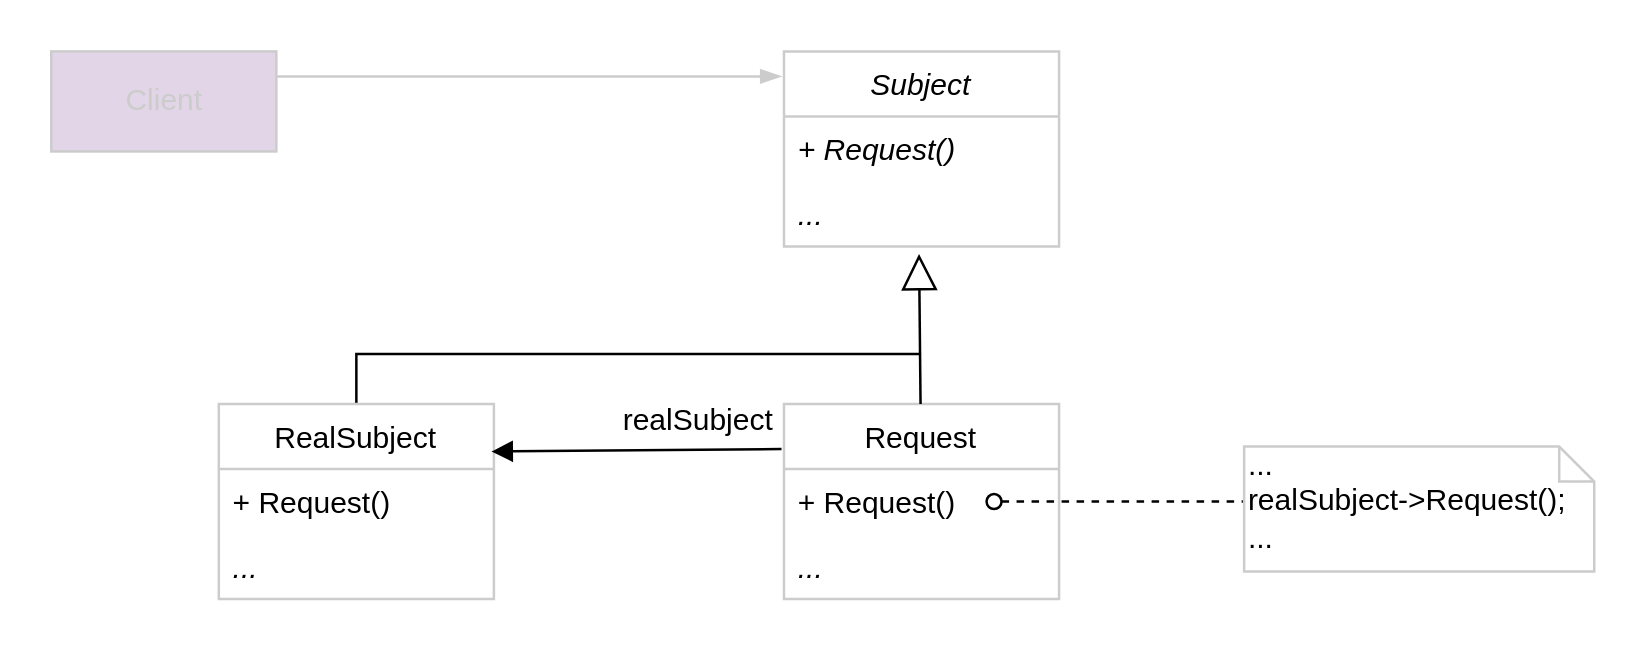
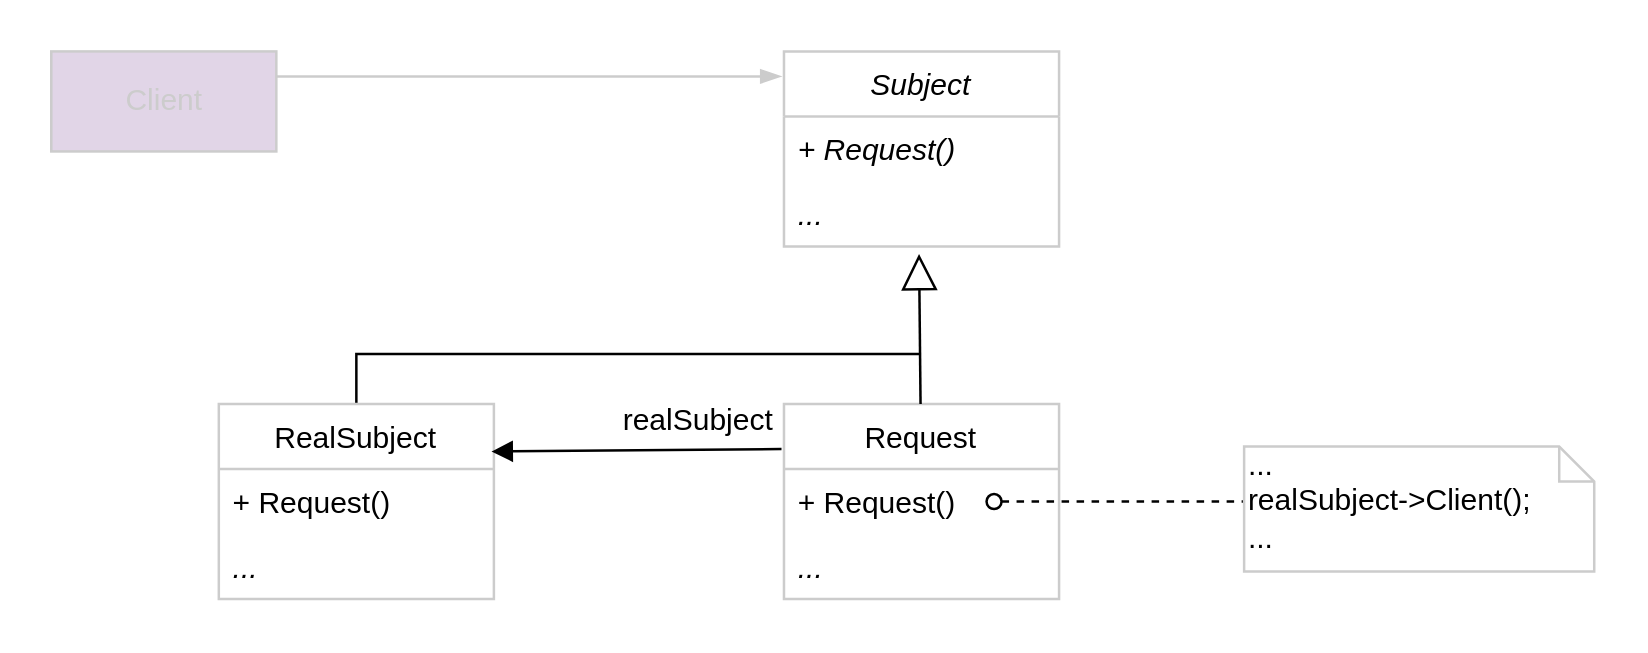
  <mxCell id="0" />
  <mxCell id="1" parent="0" />
  <mxCell id="2" style="edgeStyle=none;rounded=0;orthogonalLoop=1;jettySize=auto;html=1;exitX=1;exitY=0.25;exitDx=0;exitDy=0;startArrow=none;startFill=0;endArrow=blockThin;endFill=1;strokeColor=#CCCCCC;" edge="1" parent="1"><mxGeometry relative="1" as="geometry"><mxPoint x="110" y="30" as="sourcePoint" /><mxPoint x="312" y="30" as="targetPoint" /></mxGeometry></mxCell>
  <mxCell id="3" value="&lt;font color=&quot;#cccccc&quot;&gt;Client&lt;/font&gt;" style="html=1;strokeColor=#CCCCCC;fillColor=#e1d5e7;" vertex="1" parent="1"><mxGeometry x="20" y="20" width="90" height="40" as="geometry" /></mxCell>
  <mxCell id="4" value="Subject" style="swimlane;fontStyle=2;childLayout=stackLayout;horizontal=1;startSize=26;fillColor=none;horizontalStack=0;resizeParent=1;resizeParentMax=0;resizeLast=0;collapsible=1;marginBottom=0;strokeColor=#CCCCCC;" vertex="1" parent="1"><mxGeometry x="313" y="20" width="110" height="78" as="geometry" /></mxCell>
  <mxCell id="5" value="+ Request()" style="text;strokeColor=none;fillColor=none;align=left;verticalAlign=top;spacingLeft=4;spacingRight=4;overflow=hidden;rotatable=0;points=[[0,0.5],[1,0.5]];portConstraint=eastwest;fontStyle=2" vertex="1" parent="4"><mxGeometry y="26" width="110" height="26" as="geometry" /></mxCell>
  <mxCell id="6" value="..." style="text;strokeColor=none;fillColor=none;align=left;verticalAlign=top;spacingLeft=4;spacingRight=4;overflow=hidden;rotatable=0;points=[[0,0.5],[1,0.5]];portConstraint=eastwest;fontStyle=2" vertex="1" parent="4"><mxGeometry y="52" width="110" height="26" as="geometry" /></mxCell>
  <mxCell id="7" value="Request" style="swimlane;fontStyle=0;childLayout=stackLayout;horizontal=1;startSize=26;fillColor=none;horizontalStack=0;resizeParent=1;resizeParentMax=0;resizeLast=0;collapsible=1;marginBottom=0;strokeColor=#CCCCCC;" vertex="1" parent="1"><mxGeometry x="313" y="161" width="110" height="78" as="geometry" /></mxCell>
  <mxCell id="8" value="+ Request()" style="text;strokeColor=none;fillColor=none;align=left;verticalAlign=top;spacingLeft=4;spacingRight=4;overflow=hidden;rotatable=0;points=[[0,0.5],[1,0.5]];portConstraint=eastwest;fontStyle=0" vertex="1" parent="7"><mxGeometry y="26" width="110" height="26" as="geometry" /></mxCell>
  <mxCell id="9" value="..." style="text;strokeColor=none;fillColor=none;align=left;verticalAlign=top;spacingLeft=4;spacingRight=4;overflow=hidden;rotatable=0;points=[[0,0.5],[1,0.5]];portConstraint=eastwest;fontStyle=2" vertex="1" parent="7"><mxGeometry y="52" width="110" height="26" as="geometry" /></mxCell>
  <mxCell id="10" style="edgeStyle=none;rounded=0;orthogonalLoop=1;jettySize=auto;html=1;exitX=0.5;exitY=0;exitDx=0;exitDy=0;startArrow=none;startFill=0;endArrow=none;endFill=0;" edge="1" parent="1" source="11"><mxGeometry relative="1" as="geometry"><mxPoint x="367" y="141" as="targetPoint" /><Array as="points"><mxPoint x="142" y="141" /></Array></mxGeometry></mxCell>
  <mxCell id="11" value="RealSubject" style="swimlane;fontStyle=0;childLayout=stackLayout;horizontal=1;startSize=26;fillColor=none;horizontalStack=0;resizeParent=1;resizeParentMax=0;resizeLast=0;collapsible=1;marginBottom=0;strokeColor=#CCCCCC;" vertex="1" parent="1"><mxGeometry x="87" y="161" width="110" height="78" as="geometry" /></mxCell>
  <mxCell id="12" value="+ Request()" style="text;strokeColor=none;fillColor=none;align=left;verticalAlign=top;spacingLeft=4;spacingRight=4;overflow=hidden;rotatable=0;points=[[0,0.5],[1,0.5]];portConstraint=eastwest;fontStyle=0" vertex="1" parent="11"><mxGeometry y="26" width="110" height="26" as="geometry" /></mxCell>
  <mxCell id="13" value="..." style="text;strokeColor=none;fillColor=none;align=left;verticalAlign=top;spacingLeft=4;spacingRight=4;overflow=hidden;rotatable=0;points=[[0,0.5],[1,0.5]];portConstraint=eastwest;fontStyle=2" vertex="1" parent="11"><mxGeometry y="52" width="110" height="26" as="geometry" /></mxCell>
  <mxCell id="14" value="" style="endArrow=none;startArrow=block;endFill=0;startFill=1;html=1;exitX=0.973;exitY=-0.077;exitDx=0;exitDy=0;exitPerimeter=0;" edge="1" parent="1"><mxGeometry width="160" relative="1" as="geometry"><mxPoint x="196.03" y="179.998" as="sourcePoint" /><mxPoint x="312" y="179" as="targetPoint" /></mxGeometry></mxCell>
  <mxCell id="15" value="realSubject" style="text;html=1;resizable=0;points=[];autosize=1;align=left;verticalAlign=top;spacingTop=-4;" vertex="1" parent="1"><mxGeometry x="247" y="158" width="80" height="20" as="geometry" /></mxCell>
  <mxCell id="16" value="" style="endArrow=none;dashed=1;endFill=0;endSize=12;html=1;startArrow=oval;startFill=0;" edge="1" parent="1"><mxGeometry width="160" relative="1" as="geometry"><mxPoint x="397" y="200" as="sourcePoint" /><mxPoint x="497" y="200" as="targetPoint" /></mxGeometry></mxCell>
- <mxCell id="17" value="...&lt;br&gt;realSubject-&amp;gt;Request();&lt;br&gt;..." style="shape=note;whiteSpace=wrap;html=1;size=14;verticalAlign=top;align=left;spacingTop=-6;strokeColor=#CCCCCC;" vertex="1" parent="1"><mxGeometry x="497" y="178" width="140" height="50" as="geometry" /></mxCell>
+ <mxCell id="17" value="...&lt;br&gt;realSubject-&amp;gt;Client();&lt;br&gt;..." style="shape=note;whiteSpace=wrap;html=1;size=14;verticalAlign=top;align=left;spacingTop=-6;strokeColor=#CCCCCC;" vertex="1" parent="1"><mxGeometry x="497" y="178" width="140" height="50" as="geometry" /></mxCell>
  <mxCell id="18" value="" style="endArrow=block;endFill=0;endSize=12;html=1;entryX=0.491;entryY=1.115;entryDx=0;entryDy=0;entryPerimeter=0;" edge="1" parent="1" source="7" target="6"><mxGeometry width="160" relative="1" as="geometry"><mxPoint x="17" y="261" as="sourcePoint" /><mxPoint x="177" y="261" as="targetPoint" /></mxGeometry></mxCell>
